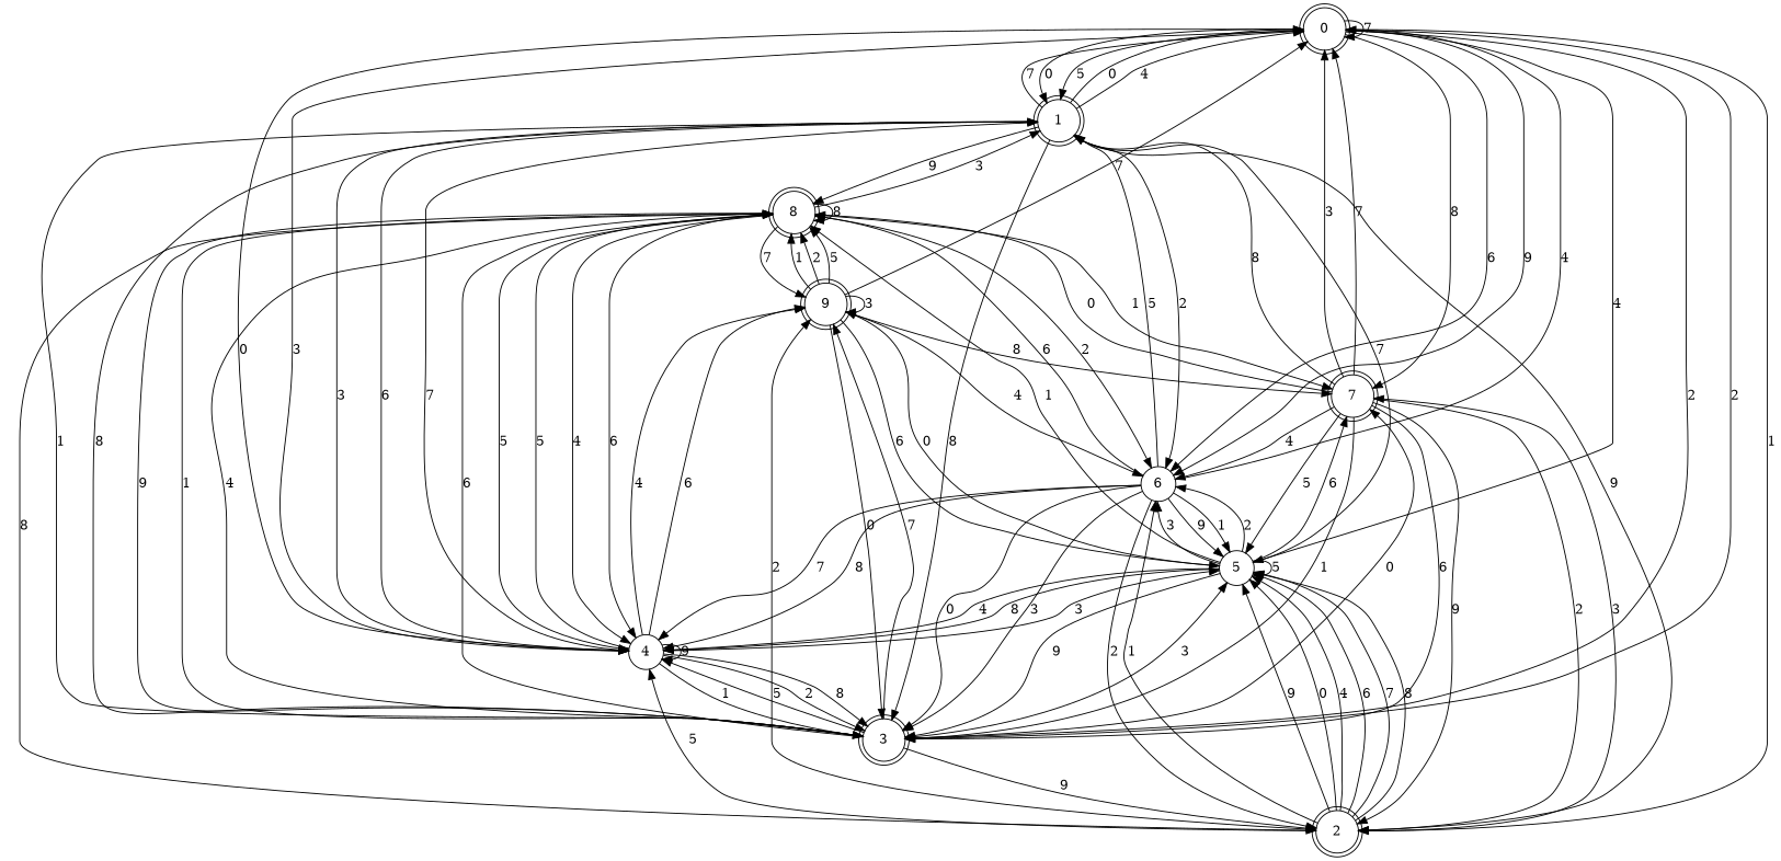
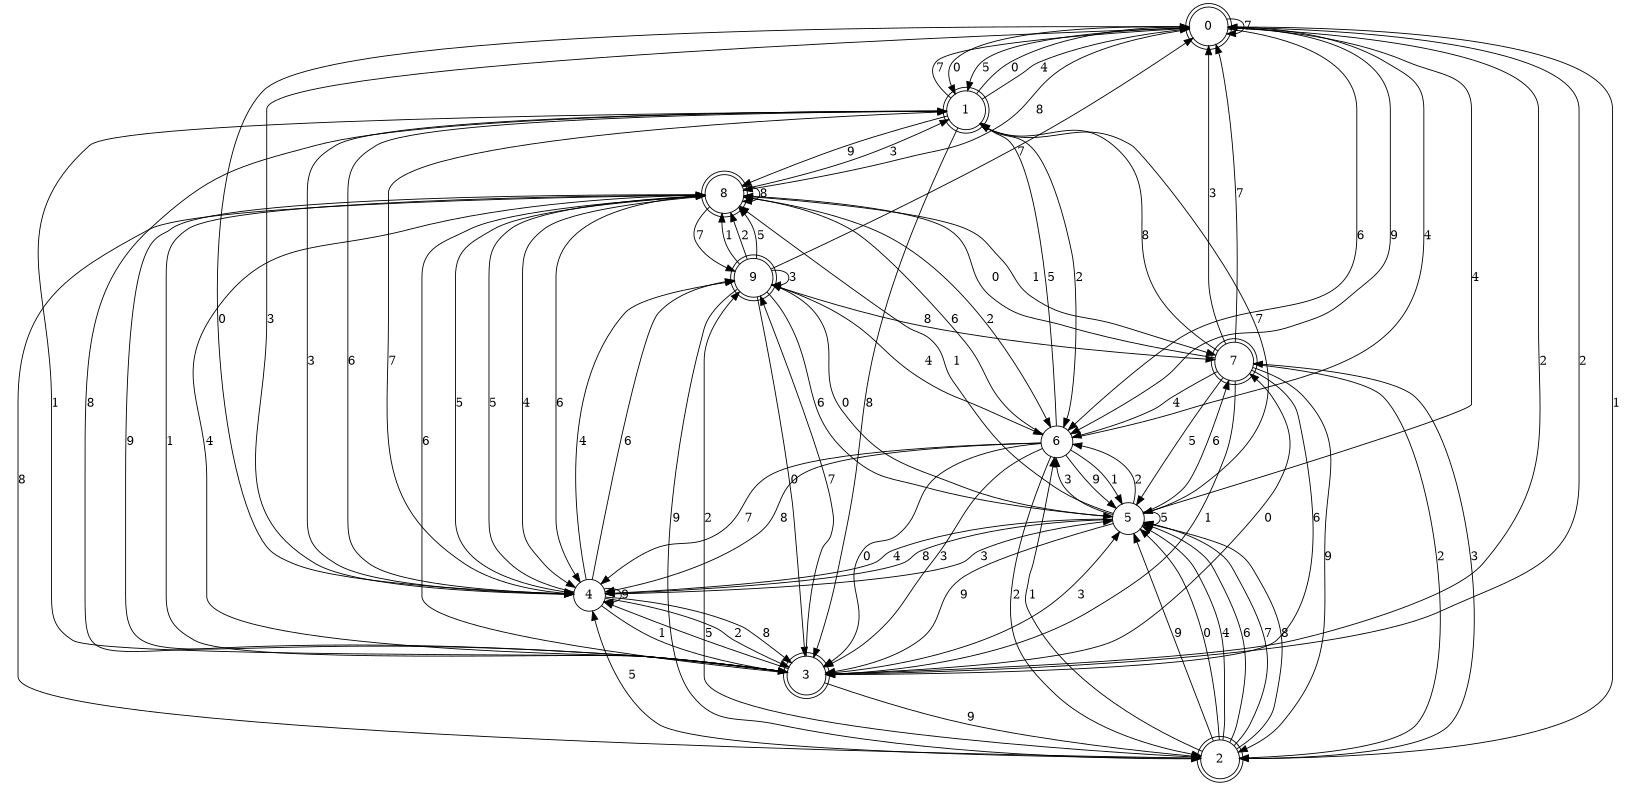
  digraph {
    node [shape=doublecircle]
    n1 [label=0]
    n2 [label=1]
    n3 [label=2]
    n4 [label=3]
    n5 [label=4 shape=circle]
    n6 [label=5 shape=circle]
    n7 [label=6 shape=circle]
    n8 [label=7]
    n9 [label=8]
    n10 [label=9]
    n1 -> n1 [label=7]
    n1 -> n2 [label=0]
    n1 -> n2 [label=5]
    n1 -> n3 [label=1]
    n1 -> n4 [label=2]
    n1 -> n5 [label=3]
    n1 -> n6 [label=4]
    n1 -> n7 [label=6]
    n1 -> n7 [label=9]
-   n1 -> n8 [label=8]
+   n1 -> n9 [label=8]
    n2 -> n1 [label=0]
    n2 -> n1 [label=4]
    n2 -> n1 [label=7]
    n2 -> n4 [label=1]
    n2 -> n4 [label=8]
    n2 -> n5 [label=3]
    n2 -> n5 [label=6]
    n2 -> n7 [label=2]
    n2 -> n9 [label=9]
    n3 -> n5 [label=5]
    n3 -> n6 [label=0]
    n3 -> n6 [label=4]
    n3 -> n6 [label=6]
    n3 -> n6 [label=7]
    n3 -> n6 [label=8]
    n3 -> n6 [label=9]
    n3 -> n7 [label=1]
    n3 -> n8 [label=3]
    n3 -> n10 [label=2]
    n4 -> n1 [label=2]
    n4 -> n2 [label=8]
    n4 -> n3 [label=9]
    n4 -> n5 [label=5]
    n4 -> n6 [label=3]
    n4 -> n8 [label=0]
    n4 -> n9 [label=1]
    n4 -> n9 [label=4]
    n4 -> n9 [label=6]
    n4 -> n10 [label=7]
    n5 -> n1 [label=0]
    n5 -> n2 [label=7]
    n5 -> n4 [label=1]
    n5 -> n4 [label=2]
    n5 -> n4 [label=8]
    n5 -> n5 [label=9]
    n5 -> n6 [label=3]
    n5 -> n9 [label=5]
    n5 -> n10 [label=4]
    n5 -> n10 [label=6]
    n6 -> n2 [label=7]
    n6 -> n4 [label=9]
    n6 -> n5 [label=4]
    n6 -> n5 [label=8]
    n6 -> n6 [label=5]
    n6 -> n7 [label=2]
    n6 -> n7 [label=3]
    n6 -> n8 [label=6]
    n6 -> n9 [label=1]
    n6 -> n10 [label=0]
    n7 -> n1 [label=4]
    n7 -> n2 [label=5]
    n7 -> n3 [label=2]
    n7 -> n4 [label=0]
    n7 -> n4 [label=3]
    n7 -> n5 [label=7]
    n7 -> n5 [label=8]
    n7 -> n6 [label=1]
    n7 -> n6 [label=9]
    n7 -> n9 [label=6]
    n8 -> n1 [label=3]
    n8 -> n1 [label=7]
    n8 -> n2 [label=8]
    n8 -> n3 [label=2]
    n8 -> n3 [label=9]
    n8 -> n4 [label=1]
    n8 -> n4 [label=6]
    n8 -> n6 [label=5]
    n8 -> n7 [label=4]
    n8 -> n9 [label=0]
    n9 -> n2 [label=3]
    n9 -> n3 [label=8]
    n9 -> n4 [label=9]
    n9 -> n5 [label=4]
    n9 -> n5 [label=5]
    n9 -> n5 [label=6]
    n9 -> n7 [label=2]
    n9 -> n8 [label=1]
    n9 -> n9 [label=8]
    n9 -> n10 [label=7]
    n10 -> n1 [label=7]
-   n2 -> n3 [label=9]
+   n10 -> n3 [label=9]
    n10 -> n4 [label=0]
    n10 -> n6 [label=6]
    n10 -> n7 [label=4]
    n10 -> n8 [label=8]
    n10 -> n9 [label=1]
    n10 -> n9 [label=2]
    n10 -> n9 [label=5]
    n10 -> n10 [label=3]
  }
